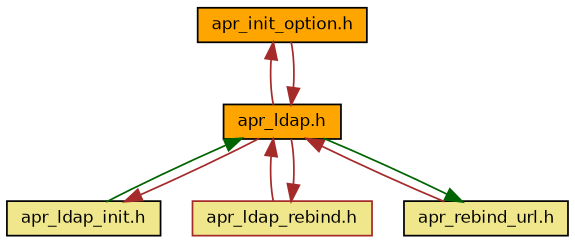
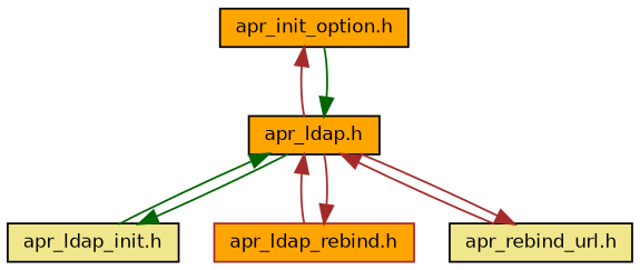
  digraph {
    node [color=black fillcolor=orange fontname=Helvetica fontsize=10 shape=record style=filled]
    edge [color=brown dir=back fontname=Helvetica fontsize=10 labelfontname=Helvetica labelfontsize=10 style=solid]
    n1 [fontcolor=black height=0.2 label="apr_init_option.h" width=0.4]
    n2 [height=0.2 label="apr_ldap.h" width=0.4]
    n3 [fillcolor=khaki height=0.2 label="apr_ldap_init.h" width=0.4]
-   n4 [color=brown fillcolor=khaki height=0.2 label="apr_ldap_rebind.h" width=0.4]
+   n4 [color=brown height=0.2 label="apr_ldap_rebind.h" width=0.4]
    n5 [fillcolor=khaki height=0.2 label="apr_rebind_url.h" width=0.4]
    n1 -> n2
-   n2 -> n1
+   n2 -> n1 [color=darkgreen]
    n2 -> n3 [color=darkgreen]
    n2 -> n4
    n2 -> n5
-   n3 -> n2
+   n3 -> n2 [color=darkgreen]
    n4 -> n2
-   n5 -> n2 [color=darkgreen]
+   n5 -> n2
  }
